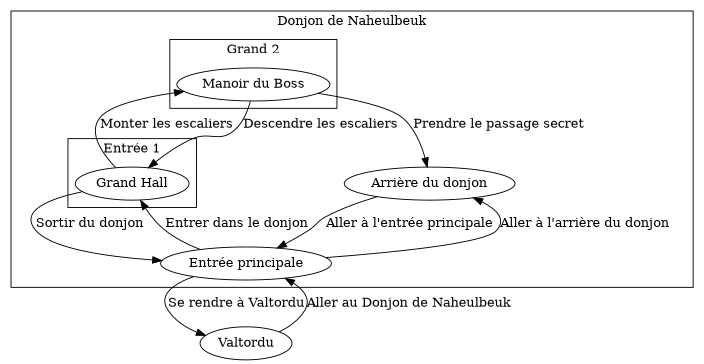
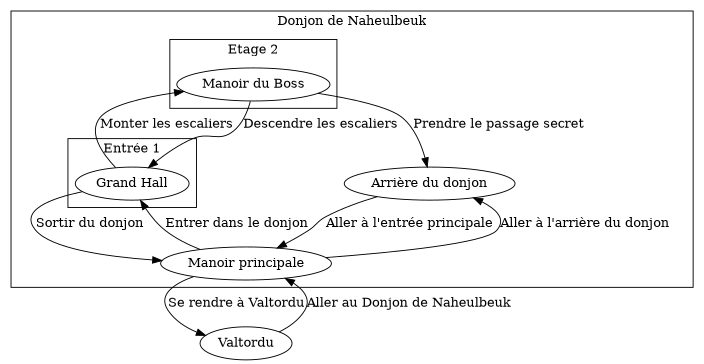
  digraph {
    n1 [label="Grand Hall"]
    n2 [label="Manoir du Boss"]
-   n3 [label="Entrée principale"]
+   n3 [label="Manoir principale"]
    n4 [label="Arrière du donjon"]
    n5 [label=Valtordu]
    subgraph cluster_1 {
      label="Donjon de Naheulbeuk"
      n3
      n4
      subgraph cluster_2 {
        label="Entrée 1"
        n1
      }
      subgraph cluster_3 {
-       label="Grand 2"
+       label="Etage 2"
        n2
      }
    }
    n1 -> n2 [label="Monter les escaliers"]
    n1 -> n3 [label="Sortir du donjon"]
    n2 -> n1 [label="Descendre les escaliers"]
    n2 -> n4 [label="Prendre le passage secret"]
    n3 -> n1 [label="Entrer dans le donjon"]
    n3 -> n4 [label="Aller à l'arrière du donjon"]
    n3 -> n5 [label="Se rendre à Valtordu"]
    n4 -> n3 [label="Aller à l'entrée principale"]
    n5 -> n3 [label="Aller au Donjon de Naheulbeuk"]
  }
